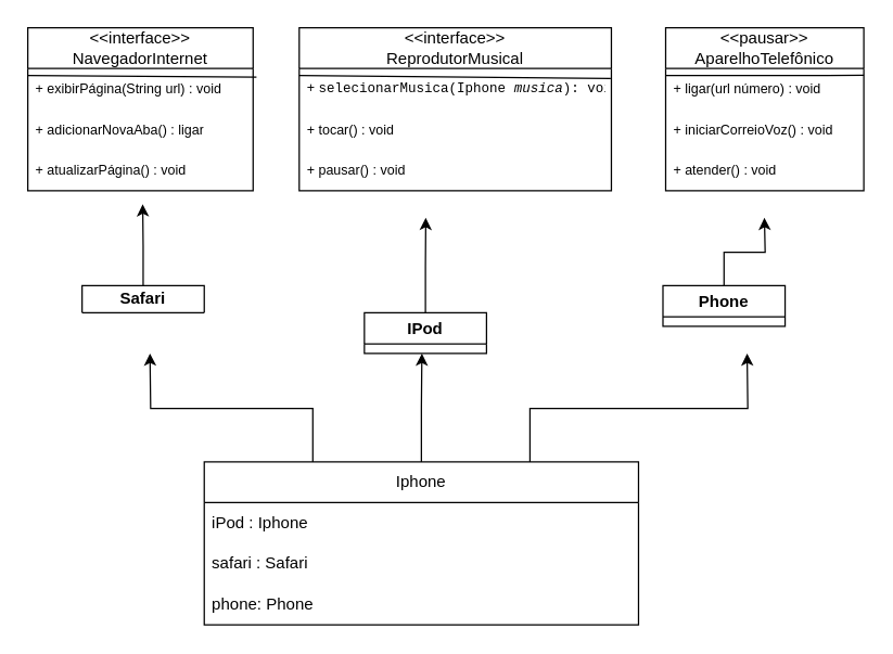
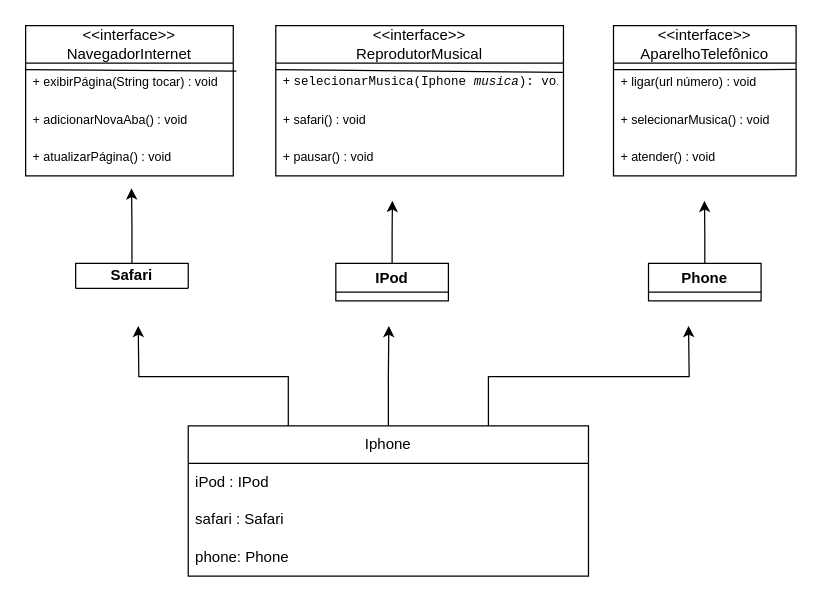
  <mxCell id="0" />
  <mxCell id="1" parent="0" />
  <mxCell id="2" value="&amp;lt;&amp;lt;interface&amp;gt;&amp;gt;&lt;div&gt;ReprodutorMusical&lt;/div&gt;" style="swimlane;fontStyle=0;childLayout=stackLayout;horizontal=1;startSize=30;horizontalStack=0;resizeParent=1;resizeParentMax=0;resizeLast=0;collapsible=1;marginBottom=0;whiteSpace=wrap;html=1;" vertex="1" parent="1"><mxGeometry x="220" y="20" width="230" height="120" as="geometry" /></mxCell>
  <mxCell id="3" value="&lt;div style=&quot;font-size: 10px;&quot;&gt;&lt;span style=&quot;font-size: 10px;&quot;&gt;+&amp;nbsp;&lt;/span&gt;&lt;span style=&quot;font-size: 10px; font-family: Consolas, &amp;quot;Courier New&amp;quot;, monospace; white-space: pre;&quot;&gt;selecionarMusica&lt;/span&gt;&lt;span style=&quot;font-size: 10px; font-family: Consolas, &amp;quot;Courier New&amp;quot;, monospace; white-space: pre;&quot;&gt;(&lt;/span&gt;&lt;span style=&quot;font-size: 10px; font-family: Consolas, &amp;quot;Courier New&amp;quot;, monospace; white-space: pre;&quot;&gt;Iphone&lt;/span&gt;&lt;span style=&quot;font-size: 10px; font-family: Consolas, &amp;quot;Courier New&amp;quot;, monospace; white-space: pre;&quot;&gt; &lt;/span&gt;&lt;span style=&quot;font-size: 10px; font-family: Consolas, &amp;quot;Courier New&amp;quot;, monospace; white-space: pre; font-style: italic;&quot;&gt;musica&lt;/span&gt;&lt;span style=&quot;font-size: 10px; font-family: Consolas, &amp;quot;Courier New&amp;quot;, monospace; white-space: pre;&quot;&gt;): void&lt;/span&gt;&lt;/div&gt;" style="text;strokeColor=none;fillColor=none;align=left;verticalAlign=middle;spacingLeft=4;spacingRight=4;overflow=hidden;points=[[0,0.5],[1,0.5]];portConstraint=eastwest;rotatable=0;whiteSpace=wrap;html=1;fontSize=10;" vertex="1" parent="2"><mxGeometry y="30" width="230" height="30" as="geometry" /></mxCell>
  <mxCell id="4" value="" style="endArrow=none;html=1;rounded=0;exitX=0;exitY=0.171;exitDx=0;exitDy=0;exitPerimeter=0;entryX=0.998;entryY=0.244;entryDx=0;entryDy=0;entryPerimeter=0;" edge="1" parent="2" source="3" target="3"><mxGeometry width="50" height="50" relative="1" as="geometry"><mxPoint x="96" y="85" as="sourcePoint" /><mxPoint x="146" y="35" as="targetPoint" /></mxGeometry></mxCell>
- <mxCell id="5" value="&lt;div style=&quot;font-size: 10px;&quot;&gt;&lt;span style=&quot;background-color: initial; font-size: 10px;&quot;&gt;+ tocar() : void&lt;/span&gt;&lt;/div&gt;" style="text;strokeColor=none;fillColor=none;align=left;verticalAlign=middle;spacingLeft=4;spacingRight=4;overflow=hidden;points=[[0,0.5],[1,0.5]];portConstraint=eastwest;rotatable=0;whiteSpace=wrap;html=1;fontSize=10;" vertex="1" parent="2"><mxGeometry y="60" width="230" height="30" as="geometry" /></mxCell>
+ <mxCell id="5" value="&lt;div style=&quot;font-size: 10px;&quot;&gt;&lt;span style=&quot;background-color: initial; font-size: 10px;&quot;&gt;+ safari() : void&lt;/span&gt;&lt;/div&gt;" style="text;strokeColor=none;fillColor=none;align=left;verticalAlign=middle;spacingLeft=4;spacingRight=4;overflow=hidden;points=[[0,0.5],[1,0.5]];portConstraint=eastwest;rotatable=0;whiteSpace=wrap;html=1;fontSize=10;" vertex="1" parent="2"><mxGeometry y="60" width="230" height="30" as="geometry" /></mxCell>
  <mxCell id="6" value="&lt;div style=&quot;font-size: 10px;&quot;&gt;&lt;span style=&quot;background-color: initial; font-size: 10px;&quot;&gt;+ pausar() : void&lt;/span&gt;&lt;/div&gt;" style="text;strokeColor=none;fillColor=none;align=left;verticalAlign=middle;spacingLeft=4;spacingRight=4;overflow=hidden;points=[[0,0.5],[1,0.5]];portConstraint=eastwest;rotatable=0;whiteSpace=wrap;html=1;fontSize=10;" vertex="1" parent="2"><mxGeometry y="90" width="230" height="30" as="geometry" /></mxCell>
- <mxCell id="7" value="&amp;lt;&amp;lt;pausar&amp;gt;&amp;gt;&lt;div&gt;AparelhoTelefônico&lt;/div&gt;" style="swimlane;fontStyle=0;childLayout=stackLayout;horizontal=1;startSize=30;horizontalStack=0;resizeParent=1;resizeParentMax=0;resizeLast=0;collapsible=1;marginBottom=0;whiteSpace=wrap;html=1;" vertex="1" parent="1"><mxGeometry x="490" y="20" width="146" height="120" as="geometry" /></mxCell>
+ <mxCell id="7" value="&amp;lt;&amp;lt;interface&amp;gt;&amp;gt;&lt;div&gt;AparelhoTelefônico&lt;/div&gt;" style="swimlane;fontStyle=0;childLayout=stackLayout;horizontal=1;startSize=30;horizontalStack=0;resizeParent=1;resizeParentMax=0;resizeLast=0;collapsible=1;marginBottom=0;whiteSpace=wrap;html=1;" vertex="1" parent="1"><mxGeometry x="490" y="20" width="146" height="120" as="geometry" /></mxCell>
  <mxCell id="8" value="&lt;div style=&quot;font-size: 10px;&quot;&gt;&lt;span style=&quot;font-size: 10px;&quot;&gt;+ ligar(url número) : void&lt;/span&gt;&lt;/div&gt;" style="text;strokeColor=none;fillColor=none;align=left;verticalAlign=middle;spacingLeft=4;spacingRight=4;overflow=hidden;points=[[0,0.5],[1,0.5]];portConstraint=eastwest;rotatable=0;whiteSpace=wrap;html=1;fontSize=10;" vertex="1" parent="7"><mxGeometry y="30" width="146" height="30" as="geometry" /></mxCell>
  <mxCell id="9" value="" style="endArrow=none;html=1;rounded=0;exitX=0;exitY=0.171;exitDx=0;exitDy=0;exitPerimeter=0;" edge="1" parent="7" source="8"><mxGeometry width="50" height="50" relative="1" as="geometry"><mxPoint x="96" y="85" as="sourcePoint" /><mxPoint x="146" y="35" as="targetPoint" /></mxGeometry></mxCell>
- <mxCell id="10" value="&lt;div style=&quot;font-size: 10px;&quot;&gt;&lt;span style=&quot;background-color: initial; font-size: 10px;&quot;&gt;+ iniciarCorreioVoz() : void&lt;/span&gt;&lt;/div&gt;" style="text;strokeColor=none;fillColor=none;align=left;verticalAlign=middle;spacingLeft=4;spacingRight=4;overflow=hidden;points=[[0,0.5],[1,0.5]];portConstraint=eastwest;rotatable=0;whiteSpace=wrap;html=1;fontSize=10;" vertex="1" parent="7"><mxGeometry y="60" width="146" height="30" as="geometry" /></mxCell>
+ <mxCell id="10" value="&lt;div style=&quot;font-size: 10px;&quot;&gt;&lt;span style=&quot;background-color: initial; font-size: 10px;&quot;&gt;+ selecionarMusica() : void&lt;/span&gt;&lt;/div&gt;" style="text;strokeColor=none;fillColor=none;align=left;verticalAlign=middle;spacingLeft=4;spacingRight=4;overflow=hidden;points=[[0,0.5],[1,0.5]];portConstraint=eastwest;rotatable=0;whiteSpace=wrap;html=1;fontSize=10;" vertex="1" parent="7"><mxGeometry y="60" width="146" height="30" as="geometry" /></mxCell>
  <mxCell id="11" value="&lt;div style=&quot;font-size: 10px;&quot;&gt;&lt;span style=&quot;background-color: initial; font-size: 10px;&quot;&gt;+ atender() : void&lt;/span&gt;&lt;/div&gt;" style="text;strokeColor=none;fillColor=none;align=left;verticalAlign=middle;spacingLeft=4;spacingRight=4;overflow=hidden;points=[[0,0.5],[1,0.5]];portConstraint=eastwest;rotatable=0;whiteSpace=wrap;html=1;fontSize=10;" vertex="1" parent="7"><mxGeometry y="90" width="146" height="30" as="geometry" /></mxCell>
  <mxCell id="12" value="&amp;lt;&amp;lt;interface&amp;gt;&amp;gt;&lt;div&gt;NavegadorInternet&lt;/div&gt;" style="swimlane;fontStyle=0;childLayout=stackLayout;horizontal=1;startSize=30;horizontalStack=0;resizeParent=1;resizeParentMax=0;resizeLast=0;collapsible=1;marginBottom=0;whiteSpace=wrap;html=1;" vertex="1" parent="1"><mxGeometry x="20" y="20" width="166" height="120" as="geometry" /></mxCell>
- <mxCell id="13" value="&lt;div style=&quot;font-size: 10px;&quot;&gt;&lt;span style=&quot;font-size: 10px;&quot;&gt;+ exibirPágina(String url) : void&lt;/span&gt;&lt;/div&gt;" style="text;strokeColor=none;fillColor=none;align=left;verticalAlign=middle;spacingLeft=4;spacingRight=4;overflow=hidden;points=[[0,0.5],[1,0.5]];portConstraint=eastwest;rotatable=0;whiteSpace=wrap;html=1;fontSize=10;" vertex="1" parent="12"><mxGeometry y="30" width="166" height="30" as="geometry" /></mxCell>
+ <mxCell id="13" value="&lt;div style=&quot;font-size: 10px;&quot;&gt;&lt;span style=&quot;font-size: 10px;&quot;&gt;+ exibirPágina(String tocar) : void&lt;/span&gt;&lt;/div&gt;" style="text;strokeColor=none;fillColor=none;align=left;verticalAlign=middle;spacingLeft=4;spacingRight=4;overflow=hidden;points=[[0,0.5],[1,0.5]];portConstraint=eastwest;rotatable=0;whiteSpace=wrap;html=1;fontSize=10;" vertex="1" parent="12"><mxGeometry y="30" width="166" height="30" as="geometry" /></mxCell>
  <mxCell id="14" value="" style="endArrow=none;html=1;rounded=0;exitX=0;exitY=0.171;exitDx=0;exitDy=0;exitPerimeter=0;entryX=1.015;entryY=0.213;entryDx=0;entryDy=0;entryPerimeter=0;" edge="1" parent="12" source="13" target="13"><mxGeometry width="50" height="50" relative="1" as="geometry"><mxPoint x="96" y="85" as="sourcePoint" /><mxPoint x="146" y="35" as="targetPoint" /></mxGeometry></mxCell>
- <mxCell id="15" value="&lt;div style=&quot;font-size: 10px;&quot;&gt;&lt;span style=&quot;background-color: initial; font-size: 10px;&quot;&gt;+ adicionarNovaAba() : ligar&lt;/span&gt;&lt;/div&gt;" style="text;strokeColor=none;fillColor=none;align=left;verticalAlign=middle;spacingLeft=4;spacingRight=4;overflow=hidden;points=[[0,0.5],[1,0.5]];portConstraint=eastwest;rotatable=0;whiteSpace=wrap;html=1;fontSize=10;" vertex="1" parent="12"><mxGeometry y="60" width="166" height="30" as="geometry" /></mxCell>
+ <mxCell id="15" value="&lt;div style=&quot;font-size: 10px;&quot;&gt;&lt;span style=&quot;background-color: initial; font-size: 10px;&quot;&gt;+ adicionarNovaAba() : void&lt;/span&gt;&lt;/div&gt;" style="text;strokeColor=none;fillColor=none;align=left;verticalAlign=middle;spacingLeft=4;spacingRight=4;overflow=hidden;points=[[0,0.5],[1,0.5]];portConstraint=eastwest;rotatable=0;whiteSpace=wrap;html=1;fontSize=10;" vertex="1" parent="12"><mxGeometry y="60" width="166" height="30" as="geometry" /></mxCell>
  <mxCell id="16" value="&lt;div style=&quot;font-size: 10px;&quot;&gt;&lt;span style=&quot;background-color: initial; font-size: 10px;&quot;&gt;+ atualizarPágina() : void&lt;/span&gt;&lt;/div&gt;" style="text;strokeColor=none;fillColor=none;align=left;verticalAlign=middle;spacingLeft=4;spacingRight=4;overflow=hidden;points=[[0,0.5],[1,0.5]];portConstraint=eastwest;rotatable=0;whiteSpace=wrap;html=1;fontSize=10;" vertex="1" parent="12"><mxGeometry y="90" width="166" height="30" as="geometry" /></mxCell>
  <mxCell id="17" style="edgeStyle=orthogonalEdgeStyle;rounded=0;orthogonalLoop=1;jettySize=auto;html=1;exitX=0.5;exitY=0;exitDx=0;exitDy=0;" edge="1" parent="1" source="18"><mxGeometry relative="1" as="geometry"><mxPoint x="104.667" y="150" as="targetPoint" /></mxGeometry></mxCell>
  <mxCell id="18" value="Safari" style="swimlane;whiteSpace=wrap;html=1;" vertex="1" parent="1"><mxGeometry x="60" y="210" width="90" height="20" as="geometry" /></mxCell>
  <mxCell id="19" style="edgeStyle=orthogonalEdgeStyle;rounded=0;orthogonalLoop=1;jettySize=auto;html=1;exitX=0.5;exitY=0;exitDx=0;exitDy=0;" edge="1" parent="1" source="20"><mxGeometry relative="1" as="geometry"><mxPoint x="313.238" y="160" as="targetPoint" /></mxGeometry></mxCell>
- <mxCell id="20" value="IPod" style="swimlane;whiteSpace=wrap;html=1;" vertex="1" parent="1"><mxGeometry x="268" y="230" width="90" height="30" as="geometry" /></mxCell>
+ <mxCell id="20" value="IPod" style="swimlane;whiteSpace=wrap;html=1;" vertex="1" parent="1"><mxGeometry x="268" y="210" width="90" height="30" as="geometry" /></mxCell>
  <mxCell id="21" style="edgeStyle=orthogonalEdgeStyle;rounded=0;orthogonalLoop=1;jettySize=auto;html=1;exitX=0.5;exitY=0;exitDx=0;exitDy=0;" edge="1" parent="1" source="22"><mxGeometry relative="1" as="geometry"><mxPoint x="562.762" y="160" as="targetPoint" /></mxGeometry></mxCell>
- <mxCell id="22" value="Phone" style="swimlane;whiteSpace=wrap;html=1;" vertex="1" parent="1"><mxGeometry x="488" y="210" width="90" height="30" as="geometry" /></mxCell>
+ <mxCell id="22" value="Phone" style="swimlane;whiteSpace=wrap;html=1;" vertex="1" parent="1"><mxGeometry x="518" y="210" width="90" height="30" as="geometry" /></mxCell>
  <mxCell id="23" style="edgeStyle=orthogonalEdgeStyle;rounded=0;orthogonalLoop=1;jettySize=auto;html=1;exitX=0.5;exitY=0;exitDx=0;exitDy=0;" edge="1" parent="1" source="26"><mxGeometry relative="1" as="geometry"><mxPoint x="310.381" y="260" as="targetPoint" /></mxGeometry></mxCell>
  <mxCell id="24" style="edgeStyle=orthogonalEdgeStyle;rounded=0;orthogonalLoop=1;jettySize=auto;html=1;exitX=0.75;exitY=0;exitDx=0;exitDy=0;" edge="1" parent="1" source="26"><mxGeometry relative="1" as="geometry"><mxPoint x="550" y="260" as="targetPoint" /></mxGeometry></mxCell>
  <mxCell id="25" style="edgeStyle=orthogonalEdgeStyle;rounded=0;orthogonalLoop=1;jettySize=auto;html=1;exitX=0.25;exitY=0;exitDx=0;exitDy=0;" edge="1" parent="1" source="26"><mxGeometry relative="1" as="geometry"><mxPoint x="110" y="260" as="targetPoint" /></mxGeometry></mxCell>
  <mxCell id="26" value="Iphone" style="swimlane;fontStyle=0;childLayout=stackLayout;horizontal=1;startSize=30;horizontalStack=0;resizeParent=1;resizeParentMax=0;resizeLast=0;collapsible=1;marginBottom=0;whiteSpace=wrap;html=1;" vertex="1" parent="1"><mxGeometry x="150" y="340" width="320" height="120" as="geometry" /></mxCell>
- <mxCell id="27" value="iPod : Iphone" style="text;strokeColor=none;fillColor=none;align=left;verticalAlign=middle;spacingLeft=4;spacingRight=4;overflow=hidden;points=[[0,0.5],[1,0.5]];portConstraint=eastwest;rotatable=0;whiteSpace=wrap;html=1;" vertex="1" parent="26"><mxGeometry y="30" width="320" height="30" as="geometry" /></mxCell>
+ <mxCell id="27" value="iPod : IPod" style="text;strokeColor=none;fillColor=none;align=left;verticalAlign=middle;spacingLeft=4;spacingRight=4;overflow=hidden;points=[[0,0.5],[1,0.5]];portConstraint=eastwest;rotatable=0;whiteSpace=wrap;html=1;" vertex="1" parent="26"><mxGeometry y="30" width="320" height="30" as="geometry" /></mxCell>
  <mxCell id="28" value="safari : Safari" style="text;strokeColor=none;fillColor=none;align=left;verticalAlign=middle;spacingLeft=4;spacingRight=4;overflow=hidden;points=[[0,0.5],[1,0.5]];portConstraint=eastwest;rotatable=0;whiteSpace=wrap;html=1;" vertex="1" parent="26"><mxGeometry y="60" width="320" height="30" as="geometry" /></mxCell>
  <mxCell id="29" value="phone: Phone" style="text;strokeColor=none;fillColor=none;align=left;verticalAlign=middle;spacingLeft=4;spacingRight=4;overflow=hidden;points=[[0,0.5],[1,0.5]];portConstraint=eastwest;rotatable=0;whiteSpace=wrap;html=1;" vertex="1" parent="26"><mxGeometry y="90" width="320" height="30" as="geometry" /></mxCell>
